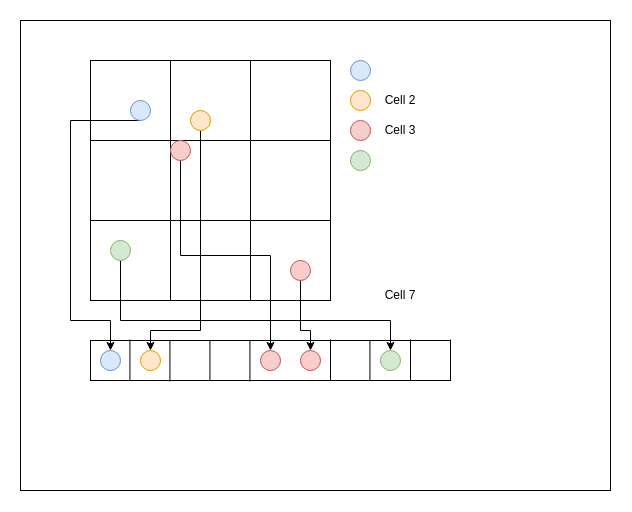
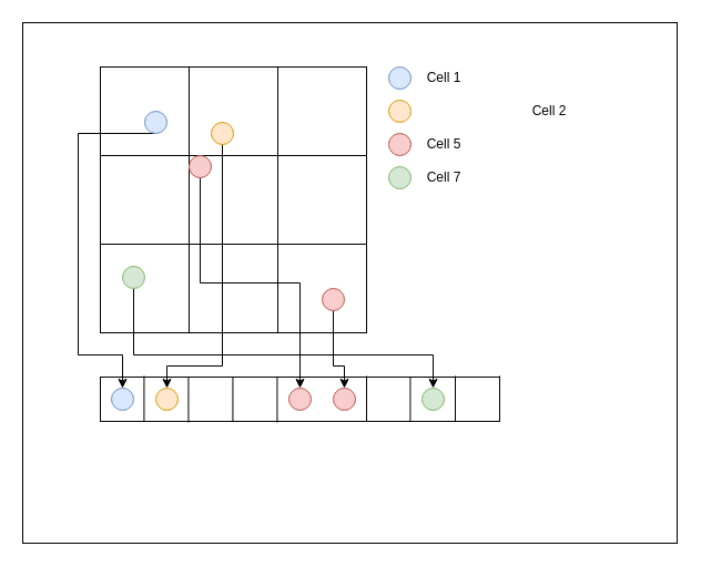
  <mxCell id="0" />
  <mxCell id="1" parent="0" />
  <mxCell id="2" value="" style="rounded=0;whiteSpace=wrap;html=1;" vertex="1" parent="1"><mxGeometry x="20" width="590" height="470" as="geometry" y="20" /></mxCell>
  <mxCell id="3" value="" style="whiteSpace=wrap;html=1;aspect=fixed;" vertex="1" parent="1"><mxGeometry x="90" y="60" width="80" height="80" as="geometry" /></mxCell>
  <mxCell id="4" value="" style="whiteSpace=wrap;html=1;aspect=fixed;" vertex="1" parent="1"><mxGeometry x="170" y="60" width="80" height="80" as="geometry" /></mxCell>
  <mxCell id="5" value="" style="whiteSpace=wrap;html=1;aspect=fixed;" vertex="1" parent="1"><mxGeometry x="250" y="60" width="80" height="80" as="geometry" /></mxCell>
  <mxCell id="6" value="" style="whiteSpace=wrap;html=1;aspect=fixed;" vertex="1" parent="1"><mxGeometry x="90" y="140" width="80" height="80" as="geometry" /></mxCell>
  <mxCell id="7" value="" style="whiteSpace=wrap;html=1;aspect=fixed;" vertex="1" parent="1"><mxGeometry x="170" y="140" width="80" height="80" as="geometry" /></mxCell>
  <mxCell id="8" value="" style="whiteSpace=wrap;html=1;aspect=fixed;" vertex="1" parent="1"><mxGeometry x="250" y="140" width="80" height="80" as="geometry" /></mxCell>
  <mxCell id="9" value="" style="whiteSpace=wrap;html=1;aspect=fixed;" vertex="1" parent="1"><mxGeometry x="90" y="220" width="80" height="80" as="geometry" /></mxCell>
  <mxCell id="10" value="" style="whiteSpace=wrap;html=1;aspect=fixed;" vertex="1" parent="1"><mxGeometry x="170" y="220" width="80" height="80" as="geometry" /></mxCell>
  <mxCell id="11" value="" style="whiteSpace=wrap;html=1;aspect=fixed;" vertex="1" parent="1"><mxGeometry x="250" y="220" width="80" height="80" as="geometry" /></mxCell>
  <mxCell id="12" value="" style="rounded=0;whiteSpace=wrap;html=1;" vertex="1" parent="1"><mxGeometry x="90" y="340" width="360" height="40" as="geometry" /></mxCell>
  <mxCell id="13" style="edgeStyle=orthogonalEdgeStyle;rounded=0;orthogonalLoop=1;jettySize=auto;html=1;exitX=0.5;exitY=1;exitDx=0;exitDy=0;entryX=0.5;entryY=0;entryDx=0;entryDy=0;" edge="1" parent="1" source="14" target="27"><mxGeometry relative="1" as="geometry"><Array as="points"><mxPoint x="70" y="120" /><mxPoint x="70" y="320" /><mxPoint x="110" y="320" /></Array></mxGeometry></mxCell>
  <mxCell id="14" value="" style="ellipse;whiteSpace=wrap;html=1;fillColor=#dae8fc;strokeColor=#6c8ebf;" vertex="1" parent="1"><mxGeometry x="130" y="100" width="20" height="20" as="geometry" /></mxCell>
  <mxCell id="15" style="edgeStyle=orthogonalEdgeStyle;rounded=0;orthogonalLoop=1;jettySize=auto;html=1;exitX=0.5;exitY=1;exitDx=0;exitDy=0;entryX=0.5;entryY=0;entryDx=0;entryDy=0;" edge="1" parent="1" source="16" target="28"><mxGeometry relative="1" as="geometry"><Array as="points"><mxPoint x="200" y="330" /><mxPoint x="150" y="330" /></Array></mxGeometry></mxCell>
  <mxCell id="16" value="" style="ellipse;whiteSpace=wrap;html=1;fillColor=#ffe6cc;strokeColor=#d79b00;" vertex="1" parent="1"><mxGeometry x="190" y="110" width="20" height="20" as="geometry" /></mxCell>
  <mxCell id="17" style="edgeStyle=orthogonalEdgeStyle;rounded=0;orthogonalLoop=1;jettySize=auto;html=1;exitX=0.5;exitY=1;exitDx=0;exitDy=0;entryX=0.5;entryY=0;entryDx=0;entryDy=0;" edge="1" parent="1" source="18" target="29"><mxGeometry relative="1" as="geometry" /></mxCell>
  <mxCell id="18" value="" style="ellipse;whiteSpace=wrap;html=1;fillColor=#f8cecc;strokeColor=#b85450;" vertex="1" parent="1"><mxGeometry x="170" y="140" width="20" height="20" as="geometry" /></mxCell>
  <mxCell id="19" style="edgeStyle=orthogonalEdgeStyle;rounded=0;orthogonalLoop=1;jettySize=auto;html=1;exitX=0.5;exitY=1;exitDx=0;exitDy=0;entryX=0.5;entryY=0;entryDx=0;entryDy=0;" edge="1" parent="1" source="20" target="30"><mxGeometry relative="1" as="geometry"><Array as="points"><mxPoint x="300" y="330" /><mxPoint x="310" y="330" /></Array></mxGeometry></mxCell>
  <mxCell id="20" value="" style="ellipse;whiteSpace=wrap;html=1;fillColor=#f8cecc;strokeColor=#b85450;" vertex="1" parent="1"><mxGeometry x="290" y="260" width="20" height="20" as="geometry" /></mxCell>
  <mxCell id="21" style="edgeStyle=orthogonalEdgeStyle;rounded=0;orthogonalLoop=1;jettySize=auto;html=1;exitX=0.5;exitY=1;exitDx=0;exitDy=0;" edge="1" parent="1" source="22" target="31"><mxGeometry relative="1" as="geometry"><Array as="points"><mxPoint x="120" y="320" /><mxPoint x="390" y="320" /></Array></mxGeometry></mxCell>
  <mxCell id="22" value="" style="ellipse;whiteSpace=wrap;html=1;fillColor=#d5e8d4;strokeColor=#82b366;" vertex="1" parent="1"><mxGeometry x="110" y="240" width="20" height="20" as="geometry" /></mxCell>
  <mxCell id="23" value="" style="ellipse;whiteSpace=wrap;html=1;fillColor=#ffe6cc;strokeColor=#d79b00;" vertex="1" parent="1"><mxGeometry x="350" y="90" width="20" height="20" as="geometry" /></mxCell>
  <mxCell id="24" value="" style="ellipse;whiteSpace=wrap;html=1;fillColor=#dae8fc;strokeColor=#6c8ebf;" vertex="1" parent="1"><mxGeometry x="350" y="60" width="20" height="20" as="geometry" /></mxCell>
- <mxCell id="26" value="Cell 2" style="text;html=1;strokeColor=none;fillColor=none;align=center;verticalAlign=middle;whiteSpace=wrap;rounded=0;" vertex="1" parent="1"><mxGeometry x="370" y="85" width="60" height="30" as="geometry" /></mxCell>
+ <mxCell id="25" value="Cell 1" style="text;html=1;strokeColor=none;fillColor=none;align=center;verticalAlign=middle;whiteSpace=wrap;rounded=0;" vertex="1" parent="1"><mxGeometry x="370" y="55" width="60" height="30" as="geometry" /></mxCell>
+ <mxCell id="26" value="Cell 2" style="text;html=1;strokeColor=none;fillColor=none;align=center;verticalAlign=middle;whiteSpace=wrap;rounded=0;" vertex="1" parent="1"><mxGeometry x="465" y="85" width="60" height="30" as="geometry" /></mxCell>
  <mxCell id="27" value="" style="ellipse;whiteSpace=wrap;html=1;fillColor=#dae8fc;strokeColor=#6c8ebf;" vertex="1" parent="1"><mxGeometry x="100" y="350" width="20" height="20" as="geometry" /></mxCell>
  <mxCell id="28" value="" style="ellipse;whiteSpace=wrap;html=1;fillColor=#ffe6cc;strokeColor=#d79b00;" vertex="1" parent="1"><mxGeometry x="140" y="350" width="20" height="20" as="geometry" /></mxCell>
  <mxCell id="29" value="" style="ellipse;whiteSpace=wrap;html=1;fillColor=#f8cecc;strokeColor=#b85450;" vertex="1" parent="1"><mxGeometry x="260" y="350" width="20" height="20" as="geometry" /></mxCell>
  <mxCell id="30" value="" style="ellipse;whiteSpace=wrap;html=1;fillColor=#f8cecc;strokeColor=#b85450;" vertex="1" parent="1"><mxGeometry x="300" y="350" width="20" height="20" as="geometry" /></mxCell>
  <mxCell id="31" value="" style="ellipse;whiteSpace=wrap;html=1;fillColor=#d5e8d4;strokeColor=#82b366;" vertex="1" parent="1"><mxGeometry x="380" y="350" width="20" height="20" as="geometry" /></mxCell>
  <mxCell id="32" value="" style="ellipse;whiteSpace=wrap;html=1;fillColor=#f8cecc;strokeColor=#b85450;" vertex="1" parent="1"><mxGeometry x="350" y="120" width="20" height="20" as="geometry" /></mxCell>
- <mxCell id="33" value="Cell 3" style="text;html=1;strokeColor=none;fillColor=none;align=center;verticalAlign=middle;whiteSpace=wrap;rounded=0;" vertex="1" parent="1"><mxGeometry x="370" y="115" width="60" height="30" as="geometry" /></mxCell>
+ <mxCell id="33" value="Cell 5" style="text;html=1;strokeColor=none;fillColor=none;align=center;verticalAlign=middle;whiteSpace=wrap;rounded=0;" vertex="1" parent="1"><mxGeometry x="370" y="115" width="60" height="30" as="geometry" /></mxCell>
  <mxCell id="34" value="" style="ellipse;whiteSpace=wrap;html=1;fillColor=#d5e8d4;strokeColor=#82b366;" vertex="1" parent="1"><mxGeometry x="350" y="150" width="20" height="20" as="geometry" /></mxCell>
- <mxCell id="35" value="Cell 7" style="text;html=1;strokeColor=none;fillColor=none;align=center;verticalAlign=middle;whiteSpace=wrap;rounded=0;" vertex="1" parent="1"><mxGeometry x="370" y="280" width="60" height="30" as="geometry" /></mxCell>
+ <mxCell id="35" value="Cell 7" style="text;html=1;strokeColor=none;fillColor=none;align=center;verticalAlign=middle;whiteSpace=wrap;rounded=0;" vertex="1" parent="1"><mxGeometry x="370" y="145" width="60" height="30" as="geometry" /></mxCell>
  <mxCell id="36" value="" style="endArrow=none;html=1;rounded=0;exitX=0.285;exitY=1.025;exitDx=0;exitDy=0;exitPerimeter=0;entryX=0.285;entryY=0;entryDx=0;entryDy=0;entryPerimeter=0;" edge="1" parent="1"><mxGeometry width="50" height="50" relative="1" as="geometry"><mxPoint x="129.43" y="380" as="sourcePoint" /><mxPoint x="129.43" y="339" as="targetPoint" /></mxGeometry></mxCell>
  <mxCell id="37" value="" style="endArrow=none;html=1;rounded=0;exitX=0.285;exitY=1.025;exitDx=0;exitDy=0;exitPerimeter=0;entryX=0.285;entryY=0;entryDx=0;entryDy=0;entryPerimeter=0;" edge="1" parent="1"><mxGeometry width="50" height="50" relative="1" as="geometry"><mxPoint x="169.43" y="381" as="sourcePoint" /><mxPoint x="169.43" y="340" as="targetPoint" /></mxGeometry></mxCell>
  <mxCell id="38" value="" style="endArrow=none;html=1;rounded=0;exitX=0.285;exitY=1.025;exitDx=0;exitDy=0;exitPerimeter=0;entryX=0.285;entryY=0;entryDx=0;entryDy=0;entryPerimeter=0;" edge="1" parent="1"><mxGeometry width="50" height="50" relative="1" as="geometry"><mxPoint x="209.43" y="380.5" as="sourcePoint" /><mxPoint x="209.43" y="339.5" as="targetPoint" /></mxGeometry></mxCell>
  <mxCell id="39" value="" style="endArrow=none;html=1;rounded=0;exitX=0.285;exitY=1.025;exitDx=0;exitDy=0;exitPerimeter=0;entryX=0.285;entryY=0;entryDx=0;entryDy=0;entryPerimeter=0;" edge="1" parent="1"><mxGeometry width="50" height="50" relative="1" as="geometry"><mxPoint x="330" y="380" as="sourcePoint" /><mxPoint x="330" y="339" as="targetPoint" /></mxGeometry></mxCell>
  <mxCell id="40" value="" style="endArrow=none;html=1;rounded=0;exitX=0.285;exitY=1.025;exitDx=0;exitDy=0;exitPerimeter=0;entryX=0.285;entryY=0;entryDx=0;entryDy=0;entryPerimeter=0;" edge="1" parent="1"><mxGeometry width="50" height="50" relative="1" as="geometry"><mxPoint x="369.43" y="380.5" as="sourcePoint" /><mxPoint x="369.43" y="339.5" as="targetPoint" /></mxGeometry></mxCell>
  <mxCell id="41" value="" style="endArrow=none;html=1;rounded=0;exitX=0.285;exitY=1.025;exitDx=0;exitDy=0;exitPerimeter=0;entryX=0.285;entryY=0;entryDx=0;entryDy=0;entryPerimeter=0;" edge="1" parent="1"><mxGeometry width="50" height="50" relative="1" as="geometry"><mxPoint x="410" y="380" as="sourcePoint" /><mxPoint x="410" y="339" as="targetPoint" /></mxGeometry></mxCell>
  <mxCell id="42" value="" style="endArrow=none;html=1;rounded=0;exitX=0.285;exitY=1.025;exitDx=0;exitDy=0;exitPerimeter=0;entryX=0.285;entryY=0;entryDx=0;entryDy=0;entryPerimeter=0;" edge="1" parent="1"><mxGeometry width="50" height="50" relative="1" as="geometry"><mxPoint x="249.43" y="381" as="sourcePoint" /><mxPoint x="249.43" y="340" as="targetPoint" /></mxGeometry></mxCell>
  <mxCell id="43" value="" style="endArrow=none;html=1;rounded=0;exitX=0.285;exitY=1.025;exitDx=0;exitDy=0;exitPerimeter=0;entryX=0.285;entryY=0;entryDx=0;entryDy=0;entryPerimeter=0;" edge="1" parent="1"><mxGeometry width="50" height="50" relative="1" as="geometry"><mxPoint x="450" y="380" as="sourcePoint" /><mxPoint x="450" y="339" as="targetPoint" /></mxGeometry></mxCell>
